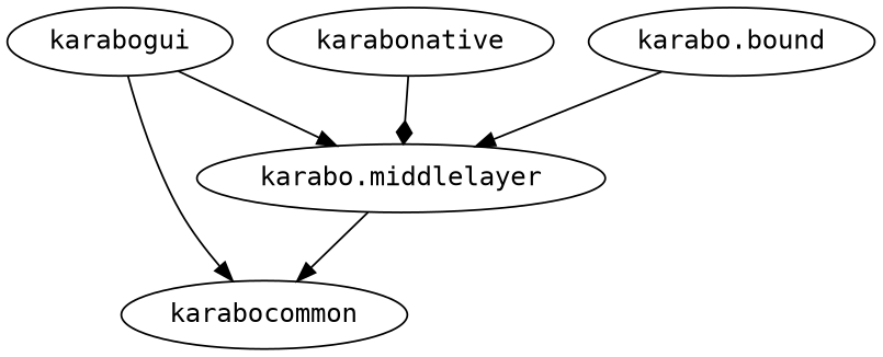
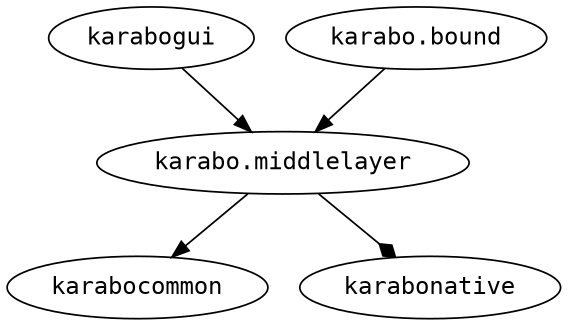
  digraph {
    fontname="DejaVu Sans Mono"
    node [fontname="DejaVu Sans Mono"]
    edge [arrowhead=normal fontname="DejaVu Sans Mono"]
    karabogui
    karabocommon
    "karabo.middlelayer"
    karabonative
    "karabo.bound"
-   karabogui -> karabocommon
    karabogui -> "karabo.middlelayer"
    "karabo.middlelayer" -> karabocommon
-   karabonative -> "karabo.middlelayer" [arrowhead=diamond]
+   "karabo.middlelayer" -> karabonative [arrowhead=diamond]
    "karabo.bound" -> "karabo.middlelayer"
  }
